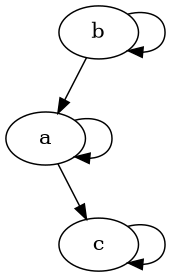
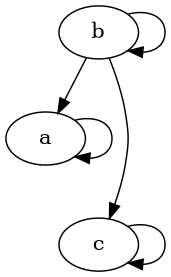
  digraph {
    a
    b
    c
    a -> a
    b -> a
    b -> b
-   a -> c
+   b -> c
    c -> c
  }
